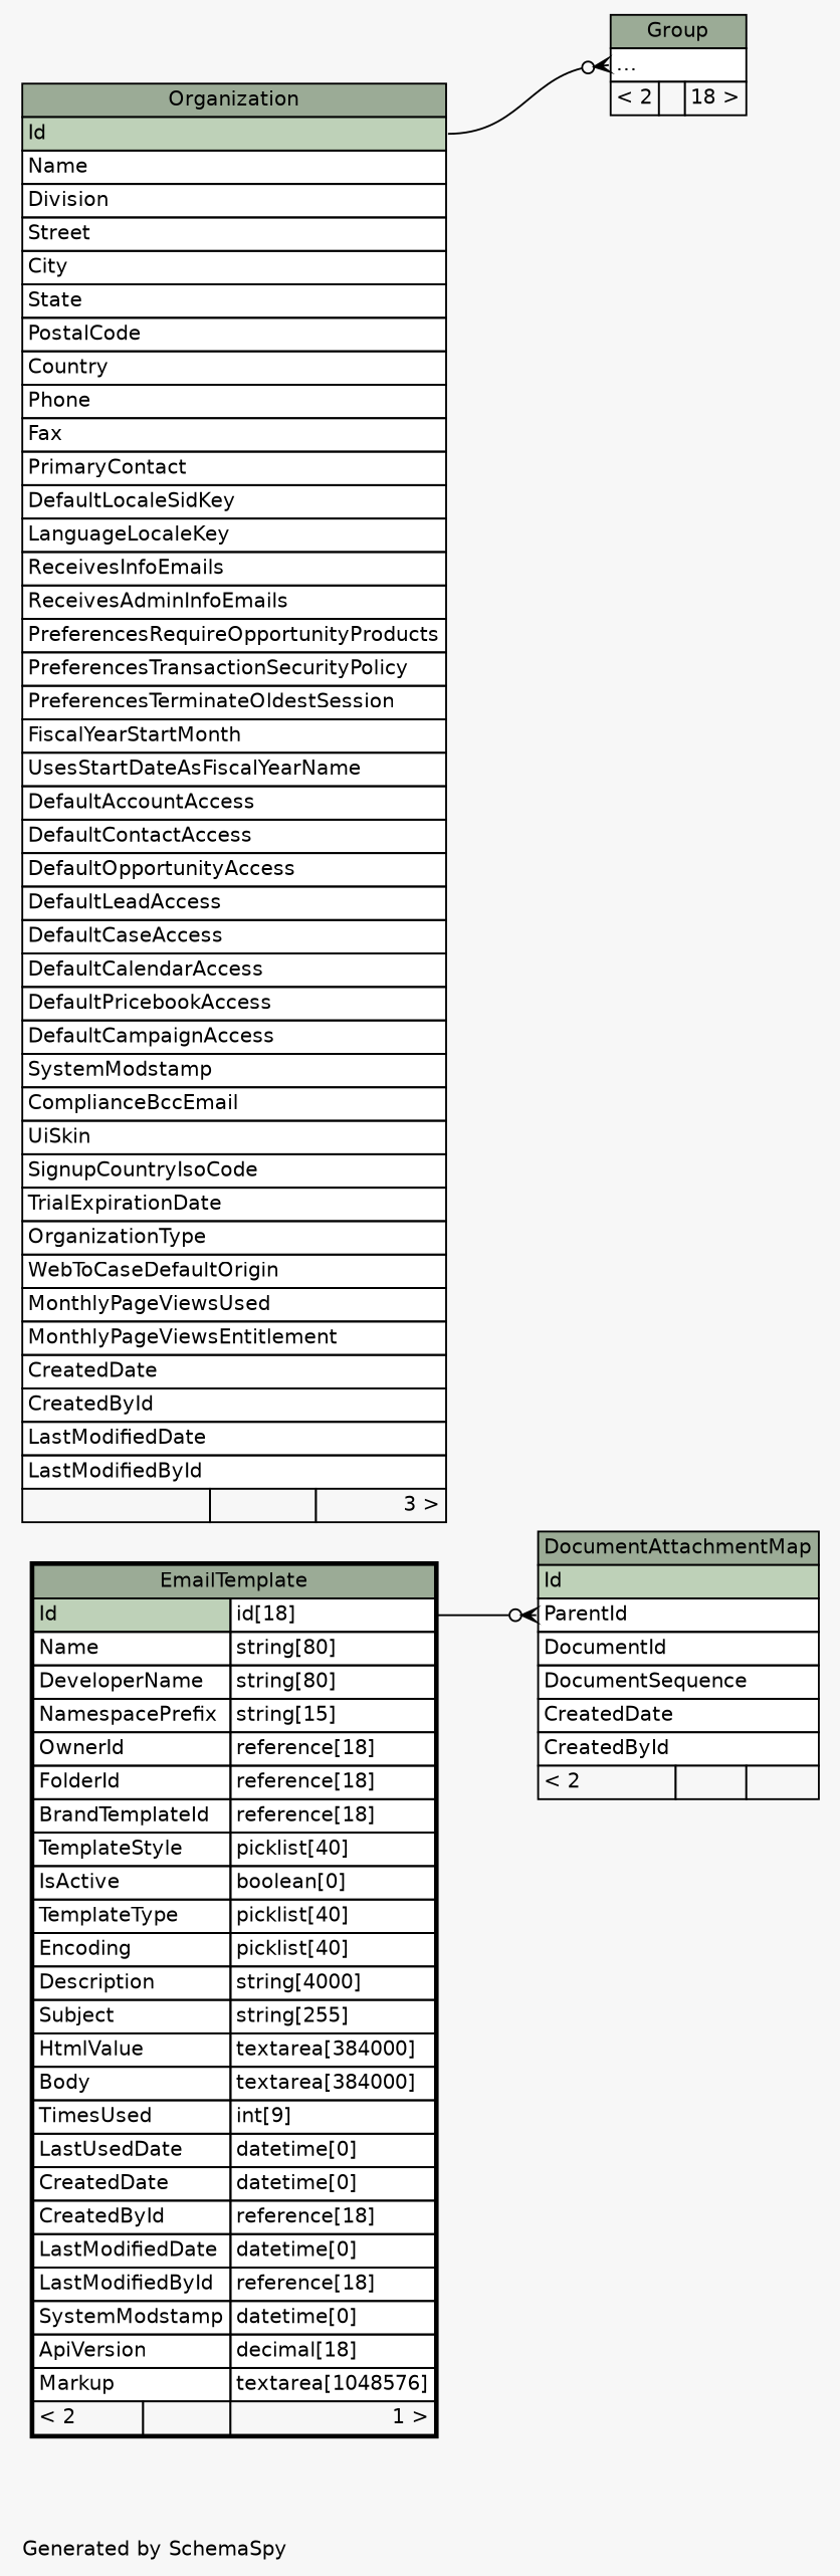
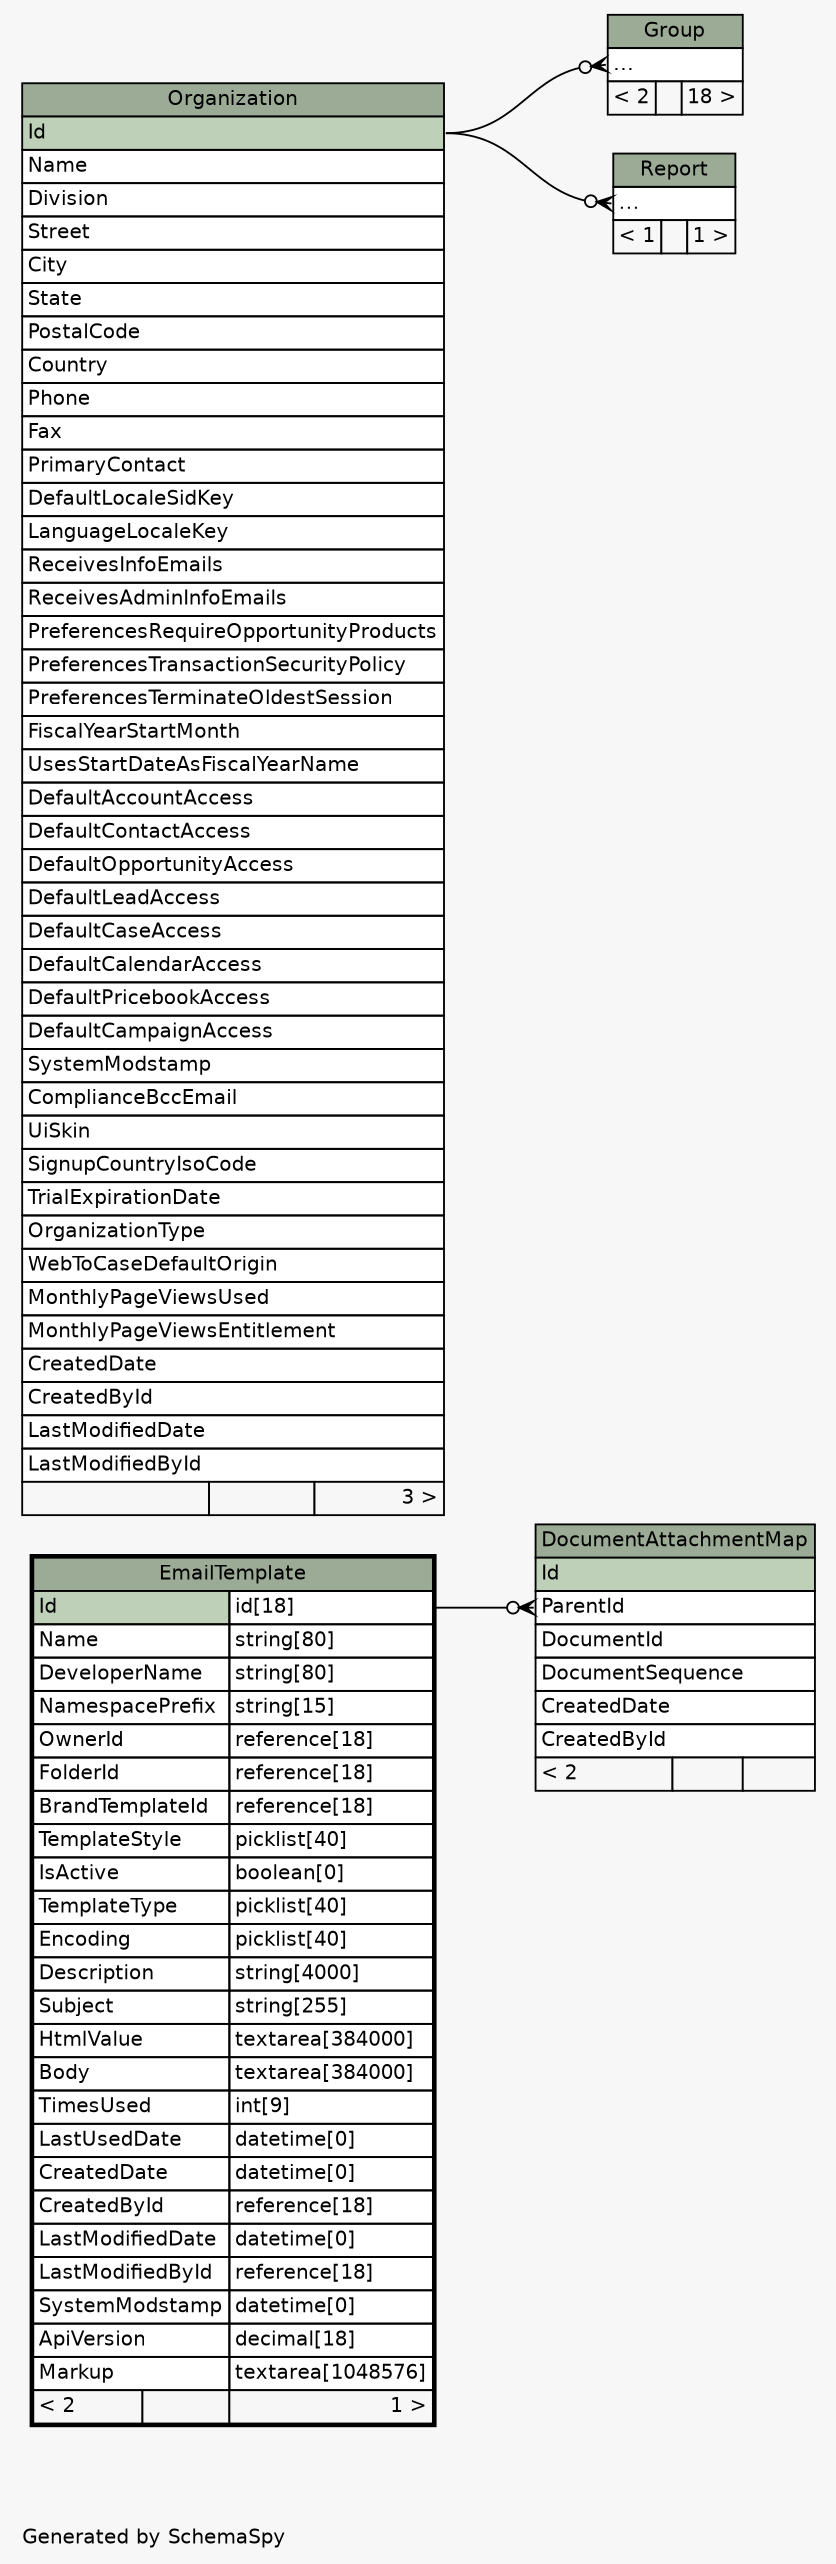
  digraph {
    bgcolor="#f7f7f7"
    fontname=Helvetica
    fontsize=11
    label="\nGenerated by SchemaSpy"
    labeljust=l
    nodesep=0.18
    rankdir=RL
    ranksep=0.46
    node [fontname=Helvetica fontsize=11 shape=plaintext]
    edge [arrowhead=none arrowsize=0.8 arrowtail=crowodot dir=back headport="Id:e" tailport="elipses:w"]
    n1 [label=<     <TABLE BORDER="0" CELLBORDER="1" CELLSPACING="0" BGCOLOR="#ffffff">       <TR><TD COLSPAN="3" BGCOLOR="#9bab96" ALIGN="CENTER">DocumentAttachmentMap</TD></TR>       <TR><TD PORT="Id" COLSPAN="3" BGCOLOR="#bed1b8" ALIGN="LEFT">Id</TD></TR>       <TR><TD PORT="ParentId" COLSPAN="3" ALIGN="LEFT">ParentId</TD></TR>       <TR><TD PORT="DocumentId" COLSPAN="3" ALIGN="LEFT">DocumentId</TD></TR>       <TR><TD PORT="DocumentSequence" COLSPAN="3" ALIGN="LEFT">DocumentSequence</TD></TR>       <TR><TD PORT="CreatedDate" COLSPAN="3" ALIGN="LEFT">CreatedDate</TD></TR>       <TR><TD PORT="CreatedById" COLSPAN="3" ALIGN="LEFT">CreatedById</TD></TR>       <TR><TD ALIGN="LEFT" BGCOLOR="#f7f7f7">&lt; 2</TD><TD ALIGN="RIGHT" BGCOLOR="#f7f7f7">  </TD><TD ALIGN="RIGHT" BGCOLOR="#f7f7f7">  </TD></TR>     </TABLE>>]
    n2 [label=<     <TABLE BORDER="2" CELLBORDER="1" CELLSPACING="0" BGCOLOR="#ffffff">       <TR><TD COLSPAN="3" BGCOLOR="#9bab96" ALIGN="CENTER">EmailTemplate</TD></TR>       <TR><TD PORT="Id" COLSPAN="2" BGCOLOR="#bed1b8" ALIGN="LEFT">Id</TD><TD PORT="Id.type" ALIGN="LEFT">id[18]</TD></TR>       <TR><TD PORT="Name" COLSPAN="2" ALIGN="LEFT">Name</TD><TD PORT="Name.type" ALIGN="LEFT">string[80]</TD></TR>       <TR><TD PORT="DeveloperName" COLSPAN="2" ALIGN="LEFT">DeveloperName</TD><TD PORT="DeveloperName.type" ALIGN="LEFT">string[80]</TD></TR>       <TR><TD PORT="NamespacePrefix" COLSPAN="2" ALIGN="LEFT">NamespacePrefix</TD><TD PORT="NamespacePrefix.type" ALIGN="LEFT">string[15]</TD></TR>       <TR><TD PORT="OwnerId" COLSPAN="2" ALIGN="LEFT">OwnerId</TD><TD PORT="OwnerId.type" ALIGN="LEFT">reference[18]</TD></TR>       <TR><TD PORT="FolderId" COLSPAN="2" ALIGN="LEFT">FolderId</TD><TD PORT="FolderId.type" ALIGN="LEFT">reference[18]</TD></TR>       <TR><TD PORT="BrandTemplateId" COLSPAN="2" ALIGN="LEFT">BrandTemplateId</TD><TD PORT="BrandTemplateId.type" ALIGN="LEFT">reference[18]</TD></TR>       <TR><TD PORT="TemplateStyle" COLSPAN="2" ALIGN="LEFT">TemplateStyle</TD><TD PORT="TemplateStyle.type" ALIGN="LEFT">picklist[40]</TD></TR>       <TR><TD PORT="IsActive" COLSPAN="2" ALIGN="LEFT">IsActive</TD><TD PORT="IsActive.type" ALIGN="LEFT">boolean[0]</TD></TR>       <TR><TD PORT="TemplateType" COLSPAN="2" ALIGN="LEFT">TemplateType</TD><TD PORT="TemplateType.type" ALIGN="LEFT">picklist[40]</TD></TR>       <TR><TD PORT="Encoding" COLSPAN="2" ALIGN="LEFT">Encoding</TD><TD PORT="Encoding.type" ALIGN="LEFT">picklist[40]</TD></TR>       <TR><TD PORT="Description" COLSPAN="2" ALIGN="LEFT">Description</TD><TD PORT="Description.type" ALIGN="LEFT">string[4000]</TD></TR>       <TR><TD PORT="Subject" COLSPAN="2" ALIGN="LEFT">Subject</TD><TD PORT="Subject.type" ALIGN="LEFT">string[255]</TD></TR>       <TR><TD PORT="HtmlValue" COLSPAN="2" ALIGN="LEFT">HtmlValue</TD><TD PORT="HtmlValue.type" ALIGN="LEFT">textarea[384000]</TD></TR>       <TR><TD PORT="Body" COLSPAN="2" ALIGN="LEFT">Body</TD><TD PORT="Body.type" ALIGN="LEFT">textarea[384000]</TD></TR>       <TR><TD PORT="TimesUsed" COLSPAN="2" ALIGN="LEFT">TimesUsed</TD><TD PORT="TimesUsed.type" ALIGN="LEFT">int[9]</TD></TR>       <TR><TD PORT="LastUsedDate" COLSPAN="2" ALIGN="LEFT">LastUsedDate</TD><TD PORT="LastUsedDate.type" ALIGN="LEFT">datetime[0]</TD></TR>       <TR><TD PORT="CreatedDate" COLSPAN="2" ALIGN="LEFT">CreatedDate</TD><TD PORT="CreatedDate.type" ALIGN="LEFT">datetime[0]</TD></TR>       <TR><TD PORT="CreatedById" COLSPAN="2" ALIGN="LEFT">CreatedById</TD><TD PORT="CreatedById.type" ALIGN="LEFT">reference[18]</TD></TR>       <TR><TD PORT="LastModifiedDate" COLSPAN="2" ALIGN="LEFT">LastModifiedDate</TD><TD PORT="LastModifiedDate.type" ALIGN="LEFT">datetime[0]</TD></TR>       <TR><TD PORT="LastModifiedById" COLSPAN="2" ALIGN="LEFT">LastModifiedById</TD><TD PORT="LastModifiedById.type" ALIGN="LEFT">reference[18]</TD></TR>       <TR><TD PORT="SystemModstamp" COLSPAN="2" ALIGN="LEFT">SystemModstamp</TD><TD PORT="SystemModstamp.type" ALIGN="LEFT">datetime[0]</TD></TR>       <TR><TD PORT="ApiVersion" COLSPAN="2" ALIGN="LEFT">ApiVersion</TD><TD PORT="ApiVersion.type" ALIGN="LEFT">decimal[18]</TD></TR>       <TR><TD PORT="Markup" COLSPAN="2" ALIGN="LEFT">Markup</TD><TD PORT="Markup.type" ALIGN="LEFT">textarea[1048576]</TD></TR>       <TR><TD ALIGN="LEFT" BGCOLOR="#f7f7f7">&lt; 2</TD><TD ALIGN="RIGHT" BGCOLOR="#f7f7f7">  </TD><TD ALIGN="RIGHT" BGCOLOR="#f7f7f7">1 &gt;</TD></TR>     </TABLE>>]
    n3 [label=<     <TABLE BORDER="0" CELLBORDER="1" CELLSPACING="0" BGCOLOR="#ffffff">       <TR><TD COLSPAN="3" BGCOLOR="#9bab96" ALIGN="CENTER">Organization</TD></TR>       <TR><TD PORT="Id" COLSPAN="3" BGCOLOR="#bed1b8" ALIGN="LEFT">Id</TD></TR>       <TR><TD PORT="Name" COLSPAN="3" ALIGN="LEFT">Name</TD></TR>       <TR><TD PORT="Division" COLSPAN="3" ALIGN="LEFT">Division</TD></TR>       <TR><TD PORT="Street" COLSPAN="3" ALIGN="LEFT">Street</TD></TR>       <TR><TD PORT="City" COLSPAN="3" ALIGN="LEFT">City</TD></TR>       <TR><TD PORT="State" COLSPAN="3" ALIGN="LEFT">State</TD></TR>       <TR><TD PORT="PostalCode" COLSPAN="3" ALIGN="LEFT">PostalCode</TD></TR>       <TR><TD PORT="Country" COLSPAN="3" ALIGN="LEFT">Country</TD></TR>       <TR><TD PORT="Phone" COLSPAN="3" ALIGN="LEFT">Phone</TD></TR>       <TR><TD PORT="Fax" COLSPAN="3" ALIGN="LEFT">Fax</TD></TR>       <TR><TD PORT="PrimaryContact" COLSPAN="3" ALIGN="LEFT">PrimaryContact</TD></TR>       <TR><TD PORT="DefaultLocaleSidKey" COLSPAN="3" ALIGN="LEFT">DefaultLocaleSidKey</TD></TR>       <TR><TD PORT="LanguageLocaleKey" COLSPAN="3" ALIGN="LEFT">LanguageLocaleKey</TD></TR>       <TR><TD PORT="ReceivesInfoEmails" COLSPAN="3" ALIGN="LEFT">ReceivesInfoEmails</TD></TR>       <TR><TD PORT="ReceivesAdminInfoEmails" COLSPAN="3" ALIGN="LEFT">ReceivesAdminInfoEmails</TD></TR>       <TR><TD PORT="PreferencesRequireOpportunityProducts" COLSPAN="3" ALIGN="LEFT">PreferencesRequireOpportunityProducts</TD></TR>       <TR><TD PORT="PreferencesTransactionSecurityPolicy" COLSPAN="3" ALIGN="LEFT">PreferencesTransactionSecurityPolicy</TD></TR>       <TR><TD PORT="PreferencesTerminateOldestSession" COLSPAN="3" ALIGN="LEFT">PreferencesTerminateOldestSession</TD></TR>       <TR><TD PORT="FiscalYearStartMonth" COLSPAN="3" ALIGN="LEFT">FiscalYearStartMonth</TD></TR>       <TR><TD PORT="UsesStartDateAsFiscalYearName" COLSPAN="3" ALIGN="LEFT">UsesStartDateAsFiscalYearName</TD></TR>       <TR><TD PORT="DefaultAccountAccess" COLSPAN="3" ALIGN="LEFT">DefaultAccountAccess</TD></TR>       <TR><TD PORT="DefaultContactAccess" COLSPAN="3" ALIGN="LEFT">DefaultContactAccess</TD></TR>       <TR><TD PORT="DefaultOpportunityAccess" COLSPAN="3" ALIGN="LEFT">DefaultOpportunityAccess</TD></TR>       <TR><TD PORT="DefaultLeadAccess" COLSPAN="3" ALIGN="LEFT">DefaultLeadAccess</TD></TR>       <TR><TD PORT="DefaultCaseAccess" COLSPAN="3" ALIGN="LEFT">DefaultCaseAccess</TD></TR>       <TR><TD PORT="DefaultCalendarAccess" COLSPAN="3" ALIGN="LEFT">DefaultCalendarAccess</TD></TR>       <TR><TD PORT="DefaultPricebookAccess" COLSPAN="3" ALIGN="LEFT">DefaultPricebookAccess</TD></TR>       <TR><TD PORT="DefaultCampaignAccess" COLSPAN="3" ALIGN="LEFT">DefaultCampaignAccess</TD></TR>       <TR><TD PORT="SystemModstamp" COLSPAN="3" ALIGN="LEFT">SystemModstamp</TD></TR>       <TR><TD PORT="ComplianceBccEmail" COLSPAN="3" ALIGN="LEFT">ComplianceBccEmail</TD></TR>       <TR><TD PORT="UiSkin" COLSPAN="3" ALIGN="LEFT">UiSkin</TD></TR>       <TR><TD PORT="SignupCountryIsoCode" COLSPAN="3" ALIGN="LEFT">SignupCountryIsoCode</TD></TR>       <TR><TD PORT="TrialExpirationDate" COLSPAN="3" ALIGN="LEFT">TrialExpirationDate</TD></TR>       <TR><TD PORT="OrganizationType" COLSPAN="3" ALIGN="LEFT">OrganizationType</TD></TR>       <TR><TD PORT="WebToCaseDefaultOrigin" COLSPAN="3" ALIGN="LEFT">WebToCaseDefaultOrigin</TD></TR>       <TR><TD PORT="MonthlyPageViewsUsed" COLSPAN="3" ALIGN="LEFT">MonthlyPageViewsUsed</TD></TR>       <TR><TD PORT="MonthlyPageViewsEntitlement" COLSPAN="3" ALIGN="LEFT">MonthlyPageViewsEntitlement</TD></TR>       <TR><TD PORT="CreatedDate" COLSPAN="3" ALIGN="LEFT">CreatedDate</TD></TR>       <TR><TD PORT="CreatedById" COLSPAN="3" ALIGN="LEFT">CreatedById</TD></TR>       <TR><TD PORT="LastModifiedDate" COLSPAN="3" ALIGN="LEFT">LastModifiedDate</TD></TR>       <TR><TD PORT="LastModifiedById" COLSPAN="3" ALIGN="LEFT">LastModifiedById</TD></TR>       <TR><TD ALIGN="LEFT" BGCOLOR="#f7f7f7">  </TD><TD ALIGN="RIGHT" BGCOLOR="#f7f7f7">  </TD><TD ALIGN="RIGHT" BGCOLOR="#f7f7f7">3 &gt;</TD></TR>     </TABLE>>]
    n4 [label=<     <TABLE BORDER="0" CELLBORDER="1" CELLSPACING="0" BGCOLOR="#ffffff">       <TR><TD COLSPAN="3" BGCOLOR="#9bab96" ALIGN="CENTER">Group</TD></TR>       <TR><TD PORT="elipses" COLSPAN="3" ALIGN="LEFT">...</TD></TR>       <TR><TD ALIGN="LEFT" BGCOLOR="#f7f7f7">&lt; 2</TD><TD ALIGN="RIGHT" BGCOLOR="#f7f7f7">  </TD><TD ALIGN="RIGHT" BGCOLOR="#f7f7f7">18 &gt;</TD></TR>     </TABLE>>]
+   n5 [label=<     <TABLE BORDER="0" CELLBORDER="1" CELLSPACING="0" BGCOLOR="#ffffff">       <TR><TD COLSPAN="3" BGCOLOR="#9bab96" ALIGN="CENTER">Report</TD></TR>       <TR><TD PORT="elipses" COLSPAN="3" ALIGN="LEFT">...</TD></TR>       <TR><TD ALIGN="LEFT" BGCOLOR="#f7f7f7">&lt; 1</TD><TD ALIGN="RIGHT" BGCOLOR="#f7f7f7">  </TD><TD ALIGN="RIGHT" BGCOLOR="#f7f7f7">1 &gt;</TD></TR>     </TABLE>>]
    n1 -> n2 [headport="Id.type:e" tailport="ParentId:w"]
    n4 -> n3
+   n5 -> n3
  }
